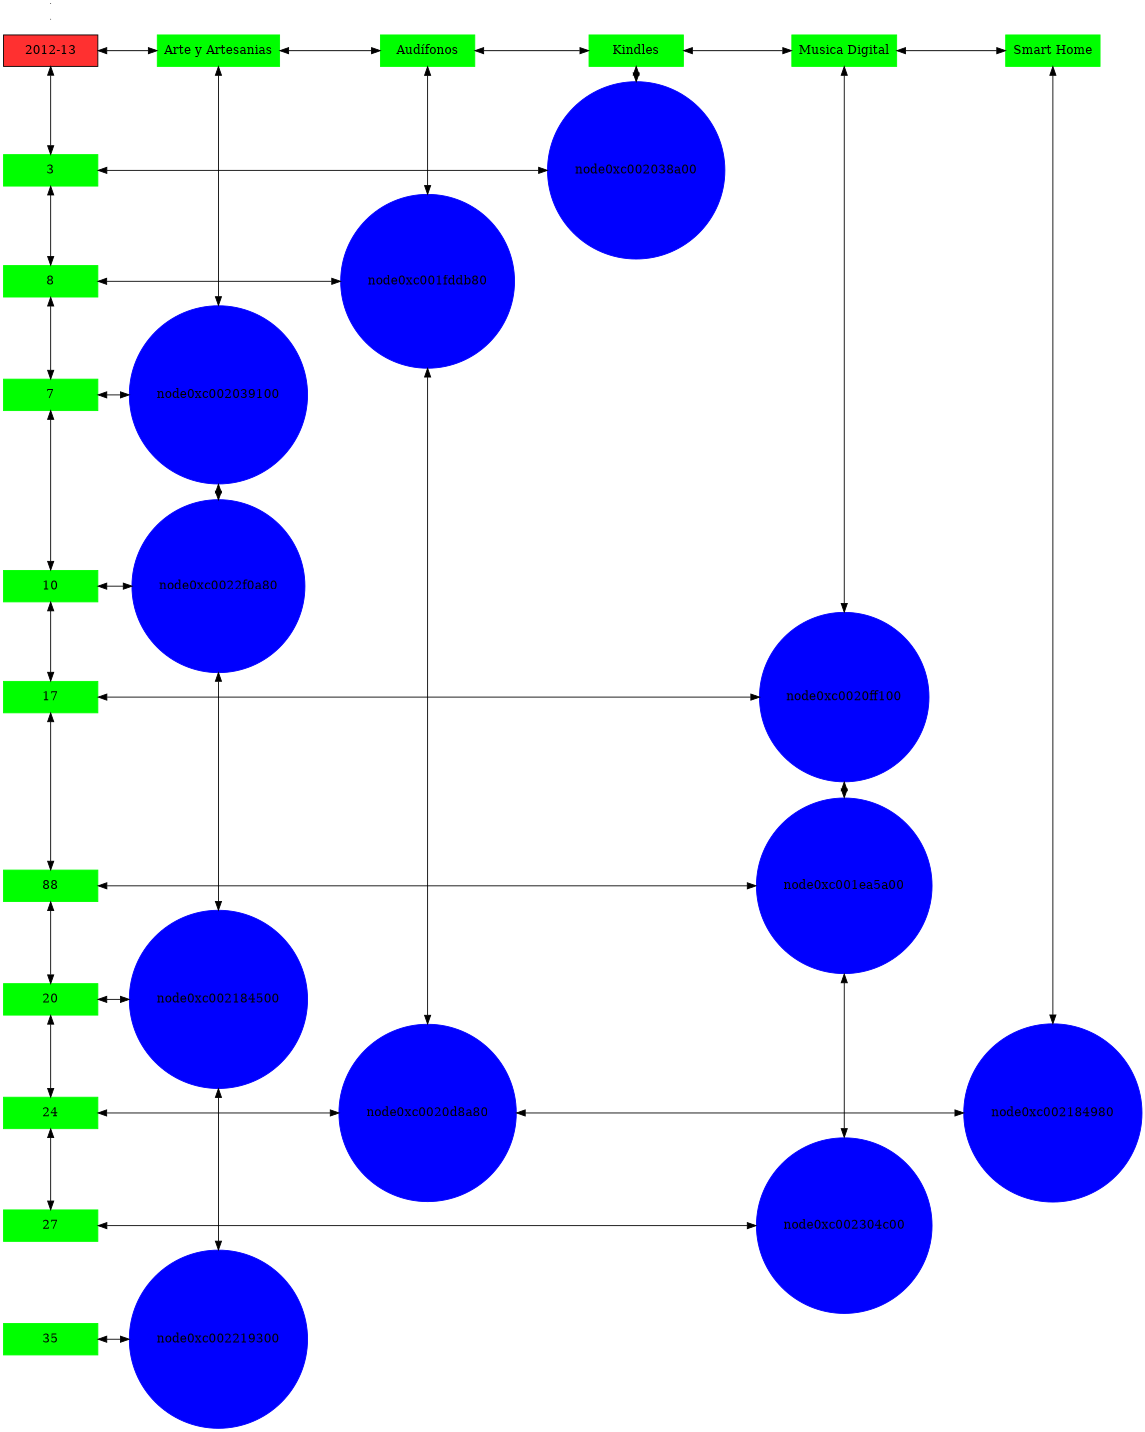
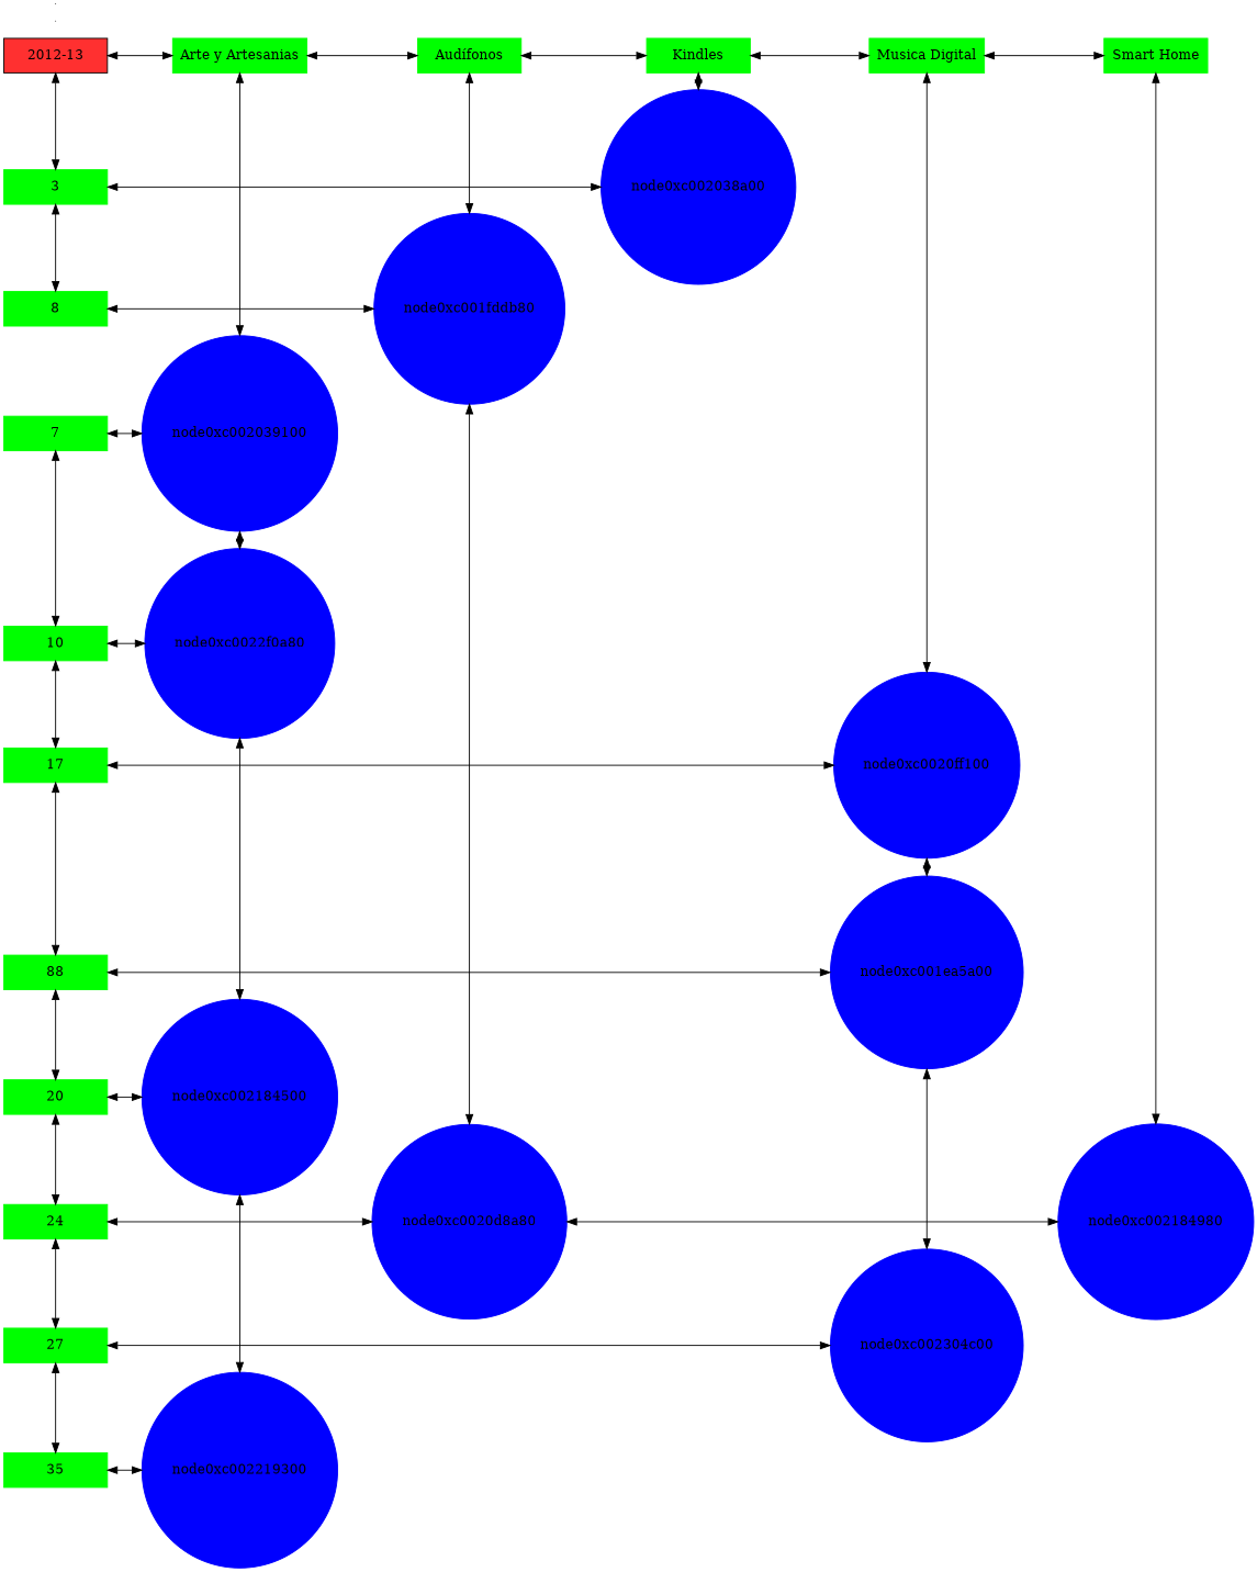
  digraph {
    rankdir=LR
    node [group=1 shape=box style=filled color=green]
    edge [dir=both]
    n1 [fillcolor=firebrick1 label="2012-13" width=1.5 color=""]
    n2 [group=3 label=3 width=1.5]
    n3 [group=4 label=8 width=1.5]
    n4 [group=7 label=7 width=1.5]
    n5 [group=10 label=10 width=1.5]
    n6 [group=17 label=17 width=1.5]
    n7 [group=18 label=88 width=1.5]
    n8 [group=20 label=20 width=1.5]
    n9 [group=24 label=24 width=1.5]
    n10 [group=27 label=27 width=1.5]
    n11 [group=30 label=35 width=1.5]
    n12 [label="Arte y Artesanias" width=1.5]
    node0xc002039100 [color=blue group=7 shape=circle width=0.5]
    node0xc0022f0a80 [color=blue group=10 shape=circle width=0.5]
    node0xc002184500 [color=blue group=20 shape=circle width=0.5]
    node0xc002219300 [color=blue group=30 shape=circle width=0.5]
    n17 [label="Audífonos" width=1.5]
    node0xc001fddb80 [color=blue group=4 shape=circle width=0.5]
    node0xc0020d8a80 [color=blue group=24 shape=circle width=0.5]
    n20 [label=Kindles width=1.5]
    node0xc002038a00 [color=blue group=3 shape=circle width=0.5]
    n22 [label="Musica Digital" width=1.5]
    node0xc0020ff100 [color=blue group=17 shape=circle width=0.5]
    node0xc001ea5a00 [color=blue group=18 shape=circle width=0.5]
    node0xc002304c00 [color=blue group=27 shape=circle width=0.5]
    n26 [label="Smart Home" width=1.5]
    node0xc002184980 [color=blue group=24 shape=circle width=0.5]
    e0 [shape=point width=0 group="" style="" color=""]
    e1 [shape=point width=0 group="" style="" color=""]
    subgraph sub_1 {
      rank=same
      n1
      n2
    }
    subgraph sub_2 {
      rank=same
      n2
      n3
    }
    subgraph sub_3 {
      rank=same
      n3
      n4
    }
    subgraph sub_4 {
      rank=same
      n4
      n5
    }
    subgraph sub_5 {
      rank=same
      n5
      n6
    }
    subgraph sub_6 {
      rank=same
      n6
      n7
    }
    subgraph sub_7 {
      rank=same
      n7
      n8
    }
    subgraph sub_8 {
      rank=same
      n8
      n9
    }
    subgraph sub_9 {
      rank=same
      n9
      n10
    }
    subgraph sub_10 {
      rank=same
      n10
      n11
    }
    subgraph sub_11 {
      rank=same
      n12
      node0xc002039100
    }
    subgraph sub_12 {
      rank=same
      node0xc002039100
      node0xc0022f0a80
    }
    subgraph sub_13 {
      rank=same
      node0xc0022f0a80
      node0xc002184500
    }
    subgraph sub_14 {
      rank=same
      node0xc002184500
      node0xc002219300
    }
    subgraph sub_15 {
      rank=same
      n17
      node0xc001fddb80
    }
    subgraph sub_16 {
      rank=same
      node0xc001fddb80
      node0xc0020d8a80
    }
    subgraph sub_17 {
      rank=same
      n20
      node0xc002038a00
    }
    subgraph sub_18 {
      rank=same
      n22
      node0xc0020ff100
    }
    subgraph sub_19 {
      rank=same
      node0xc0020ff100
      node0xc001ea5a00
    }
    subgraph sub_20 {
      rank=same
      node0xc001ea5a00
      node0xc002304c00
    }
    subgraph sub_21 {
      rank=same
      n26
      node0xc002184980
    }
    n1 -> n2
    n1 -> n12
    n2 -> n3
    n2 -> node0xc002038a00
-   n3 -> n4
    n3 -> node0xc001fddb80
    n4 -> n5
    n4 -> node0xc002039100
    n5 -> n6
    n5 -> node0xc0022f0a80
    n6 -> n7
    n6 -> node0xc0020ff100
    n7 -> n8
    n7 -> node0xc001ea5a00
    n8 -> n9
    n8 -> node0xc002184500
    n9 -> n10
    n9 -> node0xc0020d8a80
+   n10 -> n11
    n10 -> node0xc002304c00
    n11 -> node0xc002219300
    n12 -> node0xc002039100
    n12 -> n17
    node0xc002039100 -> node0xc0022f0a80
    node0xc0022f0a80 -> node0xc002184500
    node0xc002184500 -> node0xc002219300
    n17 -> node0xc001fddb80
    n17 -> n20
    node0xc001fddb80 -> node0xc0020d8a80
    node0xc0020d8a80 -> node0xc002184980
    n20 -> node0xc002038a00
    n20 -> n22
    n22 -> node0xc0020ff100
    n22 -> n26
    node0xc0020ff100 -> node0xc001ea5a00
    node0xc001ea5a00 -> node0xc002304c00
    n26 -> node0xc002184980
  }
